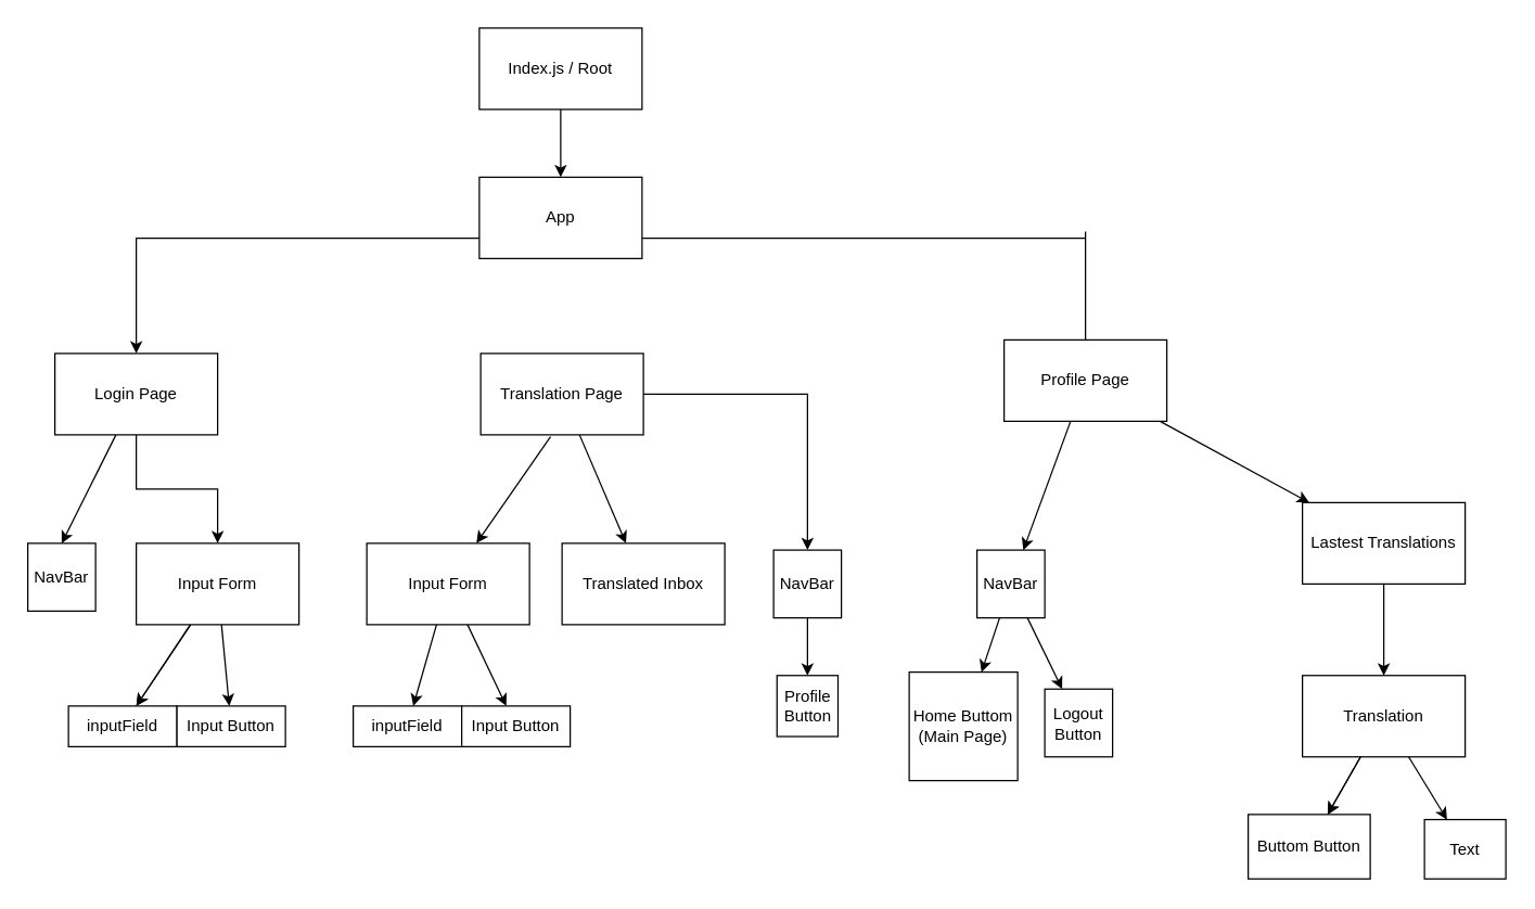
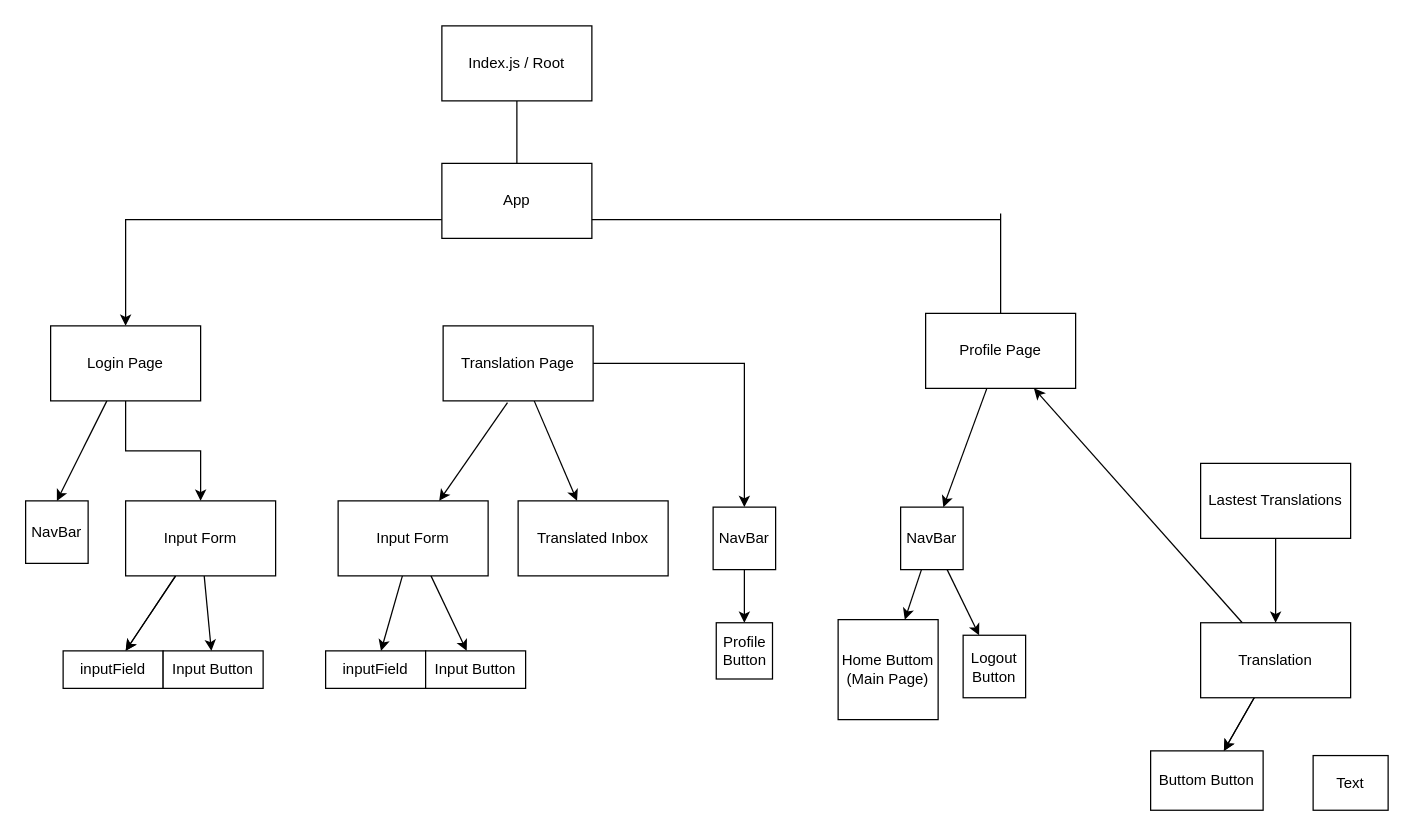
  <mxCell id="0" />
  <mxCell id="1" parent="0" />
- <mxCell id="2" style="edgeStyle=none;html=1;exitX=0.5;exitY=1;exitDx=0;exitDy=0;entryX=0.5;entryY=0;entryDx=0;entryDy=0;" edge="1" parent="1" source="3" target="5"><mxGeometry relative="1" as="geometry" /></mxCell>
+ <mxCell id="2" style="edgeStyle=none;html=1;exitX=0.5;exitY=1;exitDx=0;exitDy=0;entryX=0.5;entryY=0;entryDx=0;entryDy=0;endArrow=none;" edge="1" parent="1" source="3" target="5"><mxGeometry relative="1" as="geometry" /></mxCell>
  <mxCell id="3" value="Index.js / Root" style="rounded=0;whiteSpace=wrap;html=1;" vertex="1" parent="1"><mxGeometry x="353" y="20" width="120" height="60" as="geometry" /></mxCell>
  <mxCell id="4" style="edgeStyle=orthogonalEdgeStyle;rounded=0;orthogonalLoop=1;jettySize=auto;html=1;exitX=0;exitY=0.75;exitDx=0;exitDy=0;" edge="1" parent="1" source="5" target="11"><mxGeometry relative="1" as="geometry" /></mxCell>
  <mxCell id="5" value="App" style="rounded=0;whiteSpace=wrap;html=1;" vertex="1" parent="1"><mxGeometry x="353" y="130" width="120" height="60" as="geometry" /></mxCell>
  <mxCell id="6" value="" style="edgeStyle=orthogonalEdgeStyle;rounded=0;orthogonalLoop=1;jettySize=auto;html=1;" edge="1" parent="1" source="8" target="28"><mxGeometry relative="1" as="geometry" /></mxCell>
  <mxCell id="7" value="" style="edgeStyle=none;html=1;" edge="1" parent="1" source="8" target="24"><mxGeometry relative="1" as="geometry" /></mxCell>
  <mxCell id="8" value="Translation Page" style="rounded=0;whiteSpace=wrap;html=1;" vertex="1" parent="1"><mxGeometry x="354" y="260" width="120" height="60" as="geometry" /></mxCell>
  <mxCell id="9" value="" style="edgeStyle=orthogonalEdgeStyle;rounded=0;orthogonalLoop=1;jettySize=auto;html=1;" edge="1" parent="1" source="11" target="15"><mxGeometry relative="1" as="geometry" /></mxCell>
  <mxCell id="10" value="" style="edgeStyle=none;html=1;entryX=0.5;entryY=0;entryDx=0;entryDy=0;" edge="1" parent="1" source="11" target="25"><mxGeometry relative="1" as="geometry"><mxPoint x="46.607" y="405" as="targetPoint" /></mxGeometry></mxCell>
  <mxCell id="11" value="Login Page" style="rounded=0;whiteSpace=wrap;html=1;" vertex="1" parent="1"><mxGeometry x="40" y="260" width="120" height="60" as="geometry" /></mxCell>
  <mxCell id="12" value="" style="edgeStyle=none;html=1;" edge="1" parent="1" source="15" target="32"><mxGeometry relative="1" as="geometry" /></mxCell>
  <mxCell id="13" value="" style="edgeStyle=none;html=1;" edge="1" parent="1" source="15" target="32"><mxGeometry relative="1" as="geometry" /></mxCell>
  <mxCell id="14" value="" style="edgeStyle=none;html=1;" edge="1" parent="1" source="15" target="33"><mxGeometry relative="1" as="geometry" /></mxCell>
  <mxCell id="15" value="Input Form" style="rounded=0;whiteSpace=wrap;html=1;" vertex="1" parent="1"><mxGeometry x="100" y="400" width="120" height="60" as="geometry" /></mxCell>
  <mxCell id="16" value="" style="edgeStyle=none;html=1;" edge="1" parent="1" source="18" target="35"><mxGeometry relative="1" as="geometry" /></mxCell>
  <mxCell id="17" value="" style="edgeStyle=none;html=1;" edge="1" parent="1" source="18" target="34"><mxGeometry relative="1" as="geometry" /></mxCell>
  <mxCell id="18" value="Input Form" style="rounded=0;whiteSpace=wrap;html=1;" vertex="1" parent="1"><mxGeometry x="270" y="400" width="120" height="60" as="geometry" /></mxCell>
  <mxCell id="19" value="" style="edgeStyle=none;html=1;" edge="1" parent="1" source="21" target="31"><mxGeometry relative="1" as="geometry" /></mxCell>
- <mxCell id="20" value="" style="edgeStyle=none;html=1;" edge="1" parent="1" source="21" target="40"><mxGeometry relative="1" as="geometry" /></mxCell>
  <mxCell id="21" value="Profile Page" style="rounded=0;whiteSpace=wrap;html=1;" vertex="1" parent="1"><mxGeometry x="740" y="250" width="120" height="60" as="geometry" /></mxCell>
  <mxCell id="22" value="" style="endArrow=none;html=1;exitX=1;exitY=0.75;exitDx=0;exitDy=0;" edge="1" parent="1" source="5"><mxGeometry width="50" height="50" relative="1" as="geometry"><mxPoint x="780" y="210" as="sourcePoint" /><mxPoint x="800" y="175" as="targetPoint" /></mxGeometry></mxCell>
  <mxCell id="23" value="" style="endArrow=none;html=1;exitX=0.5;exitY=0;exitDx=0;exitDy=0;" edge="1" parent="1" source="21"><mxGeometry width="50" height="50" relative="1" as="geometry"><mxPoint x="740" y="240" as="sourcePoint" /><mxPoint x="800" y="170" as="targetPoint" /></mxGeometry></mxCell>
  <mxCell id="24" value="Translated Inbox" style="rounded=0;whiteSpace=wrap;html=1;" vertex="1" parent="1"><mxGeometry x="414" y="400" width="120" height="60" as="geometry" /></mxCell>
  <mxCell id="25" value="NavBar" style="whiteSpace=wrap;html=1;aspect=fixed;" vertex="1" parent="1"><mxGeometry x="20" y="400" width="50" height="50" as="geometry" /></mxCell>
  <mxCell id="26" value="" style="edgeStyle=none;html=1;exitX=0.429;exitY=1.022;exitDx=0;exitDy=0;exitPerimeter=0;" edge="1" parent="1" source="8" target="18"><mxGeometry relative="1" as="geometry" /></mxCell>
  <mxCell id="27" value="" style="edgeStyle=none;html=1;" edge="1" parent="1" source="28" target="36"><mxGeometry relative="1" as="geometry" /></mxCell>
  <mxCell id="28" value="NavBar" style="whiteSpace=wrap;html=1;aspect=fixed;" vertex="1" parent="1"><mxGeometry x="570" y="405" width="50" height="50" as="geometry" /></mxCell>
  <mxCell id="29" value="" style="edgeStyle=none;html=1;" edge="1" parent="1" source="31" target="37"><mxGeometry relative="1" as="geometry" /></mxCell>
  <mxCell id="30" value="" style="edgeStyle=none;html=1;" edge="1" parent="1" source="31" target="38"><mxGeometry relative="1" as="geometry" /></mxCell>
  <mxCell id="31" value="NavBar" style="whiteSpace=wrap;html=1;aspect=fixed;" vertex="1" parent="1"><mxGeometry x="720" y="405" width="50" height="50" as="geometry" /></mxCell>
  <mxCell id="32" value="inputField" style="rounded=0;whiteSpace=wrap;html=1;" vertex="1" parent="1"><mxGeometry x="50" y="520" width="80" height="30" as="geometry" /></mxCell>
  <mxCell id="33" value="Input Button" style="rounded=0;whiteSpace=wrap;html=1;" vertex="1" parent="1"><mxGeometry x="130" y="520" width="80" height="30" as="geometry" /></mxCell>
  <mxCell id="34" value="inputField" style="rounded=0;whiteSpace=wrap;html=1;" vertex="1" parent="1"><mxGeometry x="260" y="520" width="80" height="30" as="geometry" /></mxCell>
  <mxCell id="35" value="Input Button" style="rounded=0;whiteSpace=wrap;html=1;" vertex="1" parent="1"><mxGeometry x="340" y="520" width="80" height="30" as="geometry" /></mxCell>
  <mxCell id="36" value="Profile Button" style="whiteSpace=wrap;html=1;aspect=fixed;" vertex="1" parent="1"><mxGeometry x="572.5" y="497.5" width="45" height="45" as="geometry" /></mxCell>
  <mxCell id="37" value="Home Buttom&lt;br&gt;(Main Page)" style="whiteSpace=wrap;html=1;aspect=fixed;" vertex="1" parent="1"><mxGeometry x="670" y="495" width="80" height="80" as="geometry" /></mxCell>
  <mxCell id="38" value="Logout&lt;br&gt;Button" style="whiteSpace=wrap;html=1;aspect=fixed;" vertex="1" parent="1"><mxGeometry x="770" y="507.5" width="50" height="50" as="geometry" /></mxCell>
  <mxCell id="39" value="" style="edgeStyle=none;html=1;" edge="1" parent="1" source="40" target="44"><mxGeometry relative="1" as="geometry" /></mxCell>
  <mxCell id="40" value="Lastest Translations" style="rounded=0;whiteSpace=wrap;html=1;" vertex="1" parent="1"><mxGeometry x="960" y="370" width="120" height="60" as="geometry" /></mxCell>
  <mxCell id="41" value="" style="edgeStyle=none;html=1;" edge="1" parent="1" source="44" target="45"><mxGeometry relative="1" as="geometry" /></mxCell>
  <mxCell id="42" value="" style="edgeStyle=none;html=1;" edge="1" parent="1" source="44" target="45"><mxGeometry relative="1" as="geometry" /></mxCell>
- <mxCell id="43" value="" style="edgeStyle=none;html=1;" edge="1" parent="1" source="44" target="46"><mxGeometry relative="1" as="geometry" /></mxCell>
+ <mxCell id="43" value="" style="edgeStyle=none;html=1;" edge="1" parent="1" source="44" target="21"><mxGeometry relative="1" as="geometry" /></mxCell>
  <mxCell id="44" value="Translation" style="rounded=0;whiteSpace=wrap;html=1;" vertex="1" parent="1"><mxGeometry x="960" y="497.5" width="120" height="60" as="geometry" /></mxCell>
  <mxCell id="45" value="Buttom Button" style="rounded=0;whiteSpace=wrap;html=1;" vertex="1" parent="1"><mxGeometry x="920" y="600" width="90" height="47.5" as="geometry" /></mxCell>
  <mxCell id="46" value="Text" style="rounded=0;whiteSpace=wrap;html=1;" vertex="1" parent="1"><mxGeometry x="1050" y="603.75" width="60" height="43.75" as="geometry" /></mxCell>
